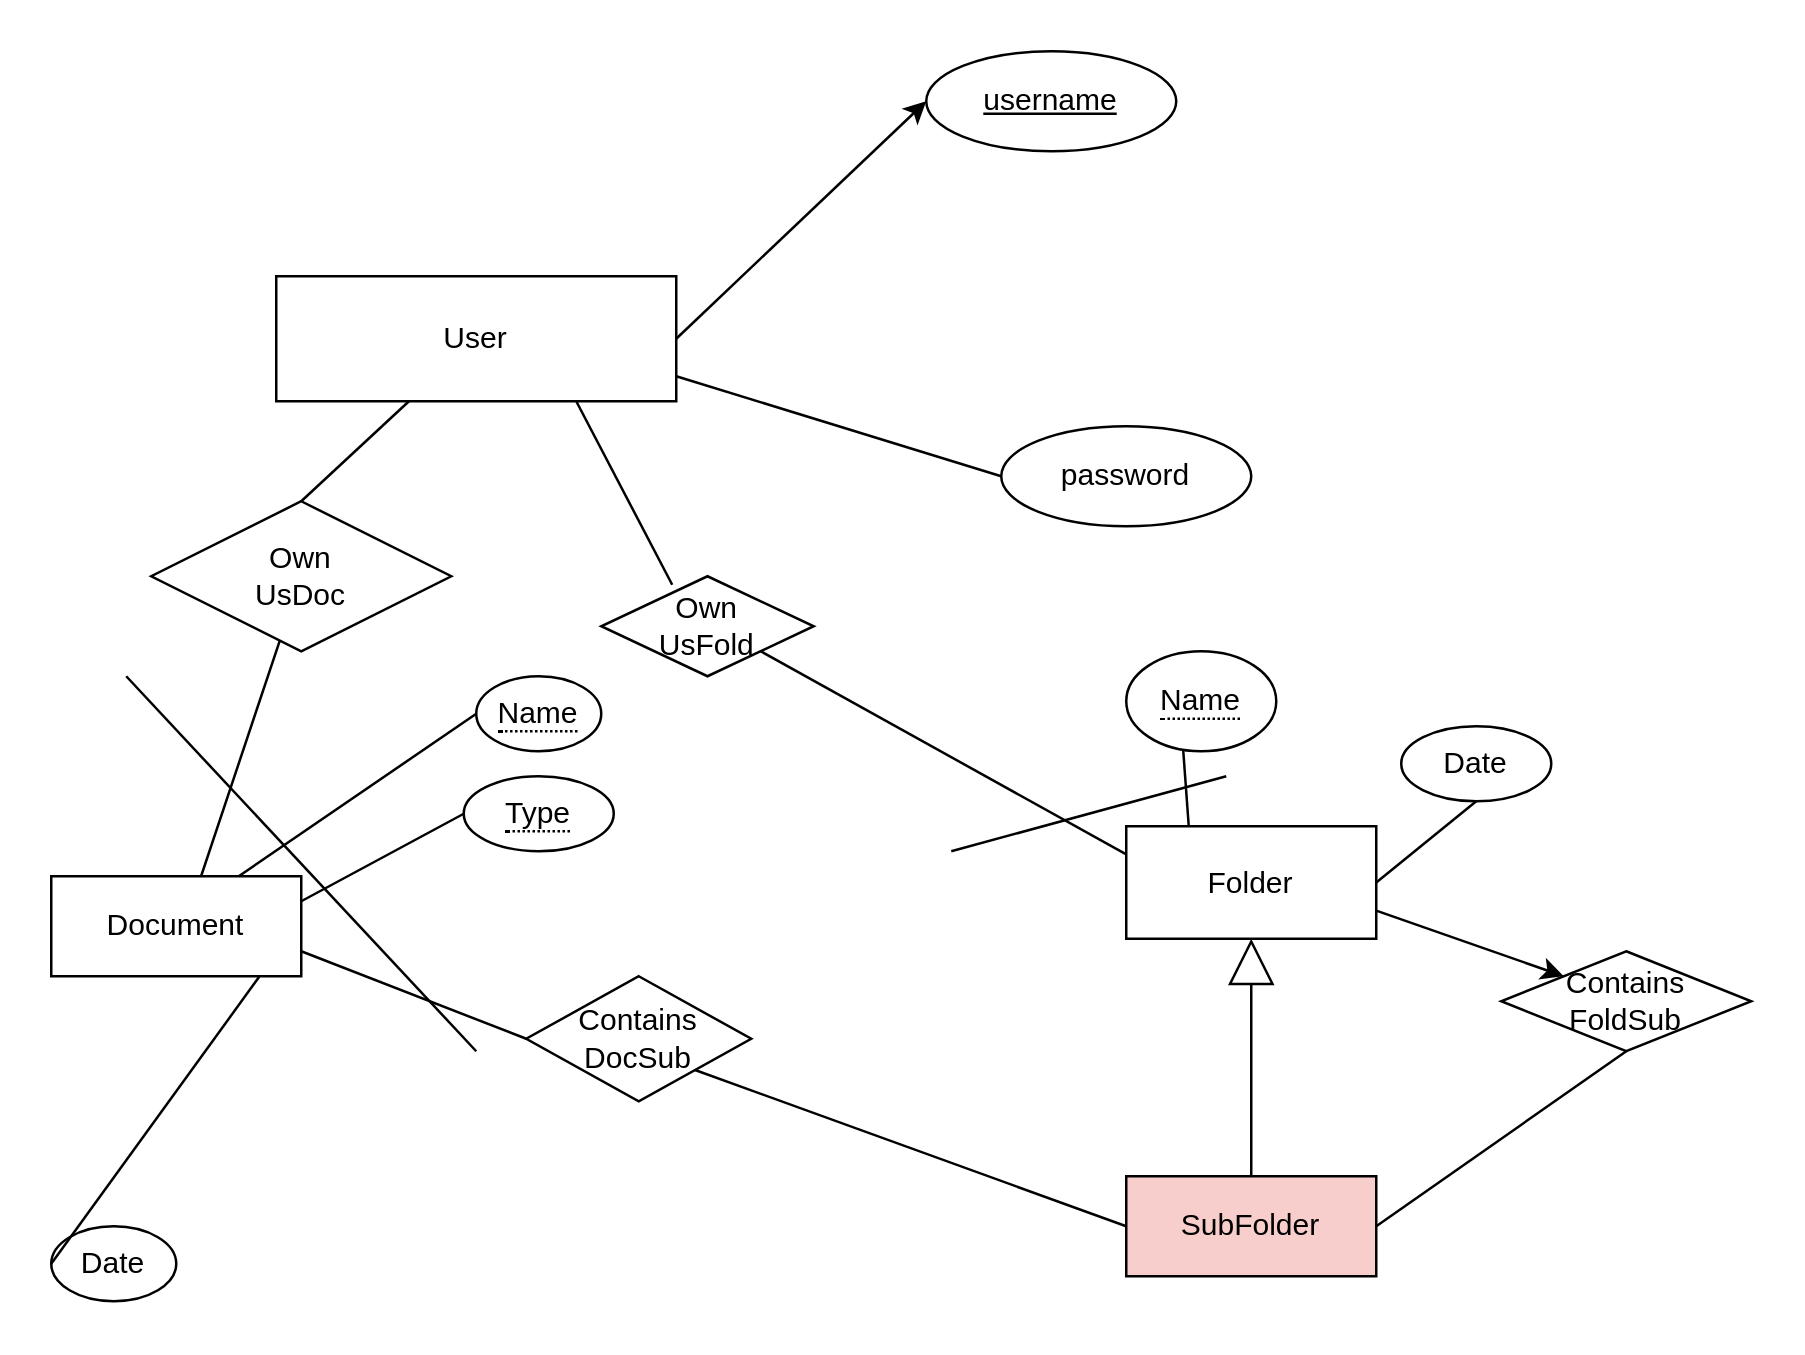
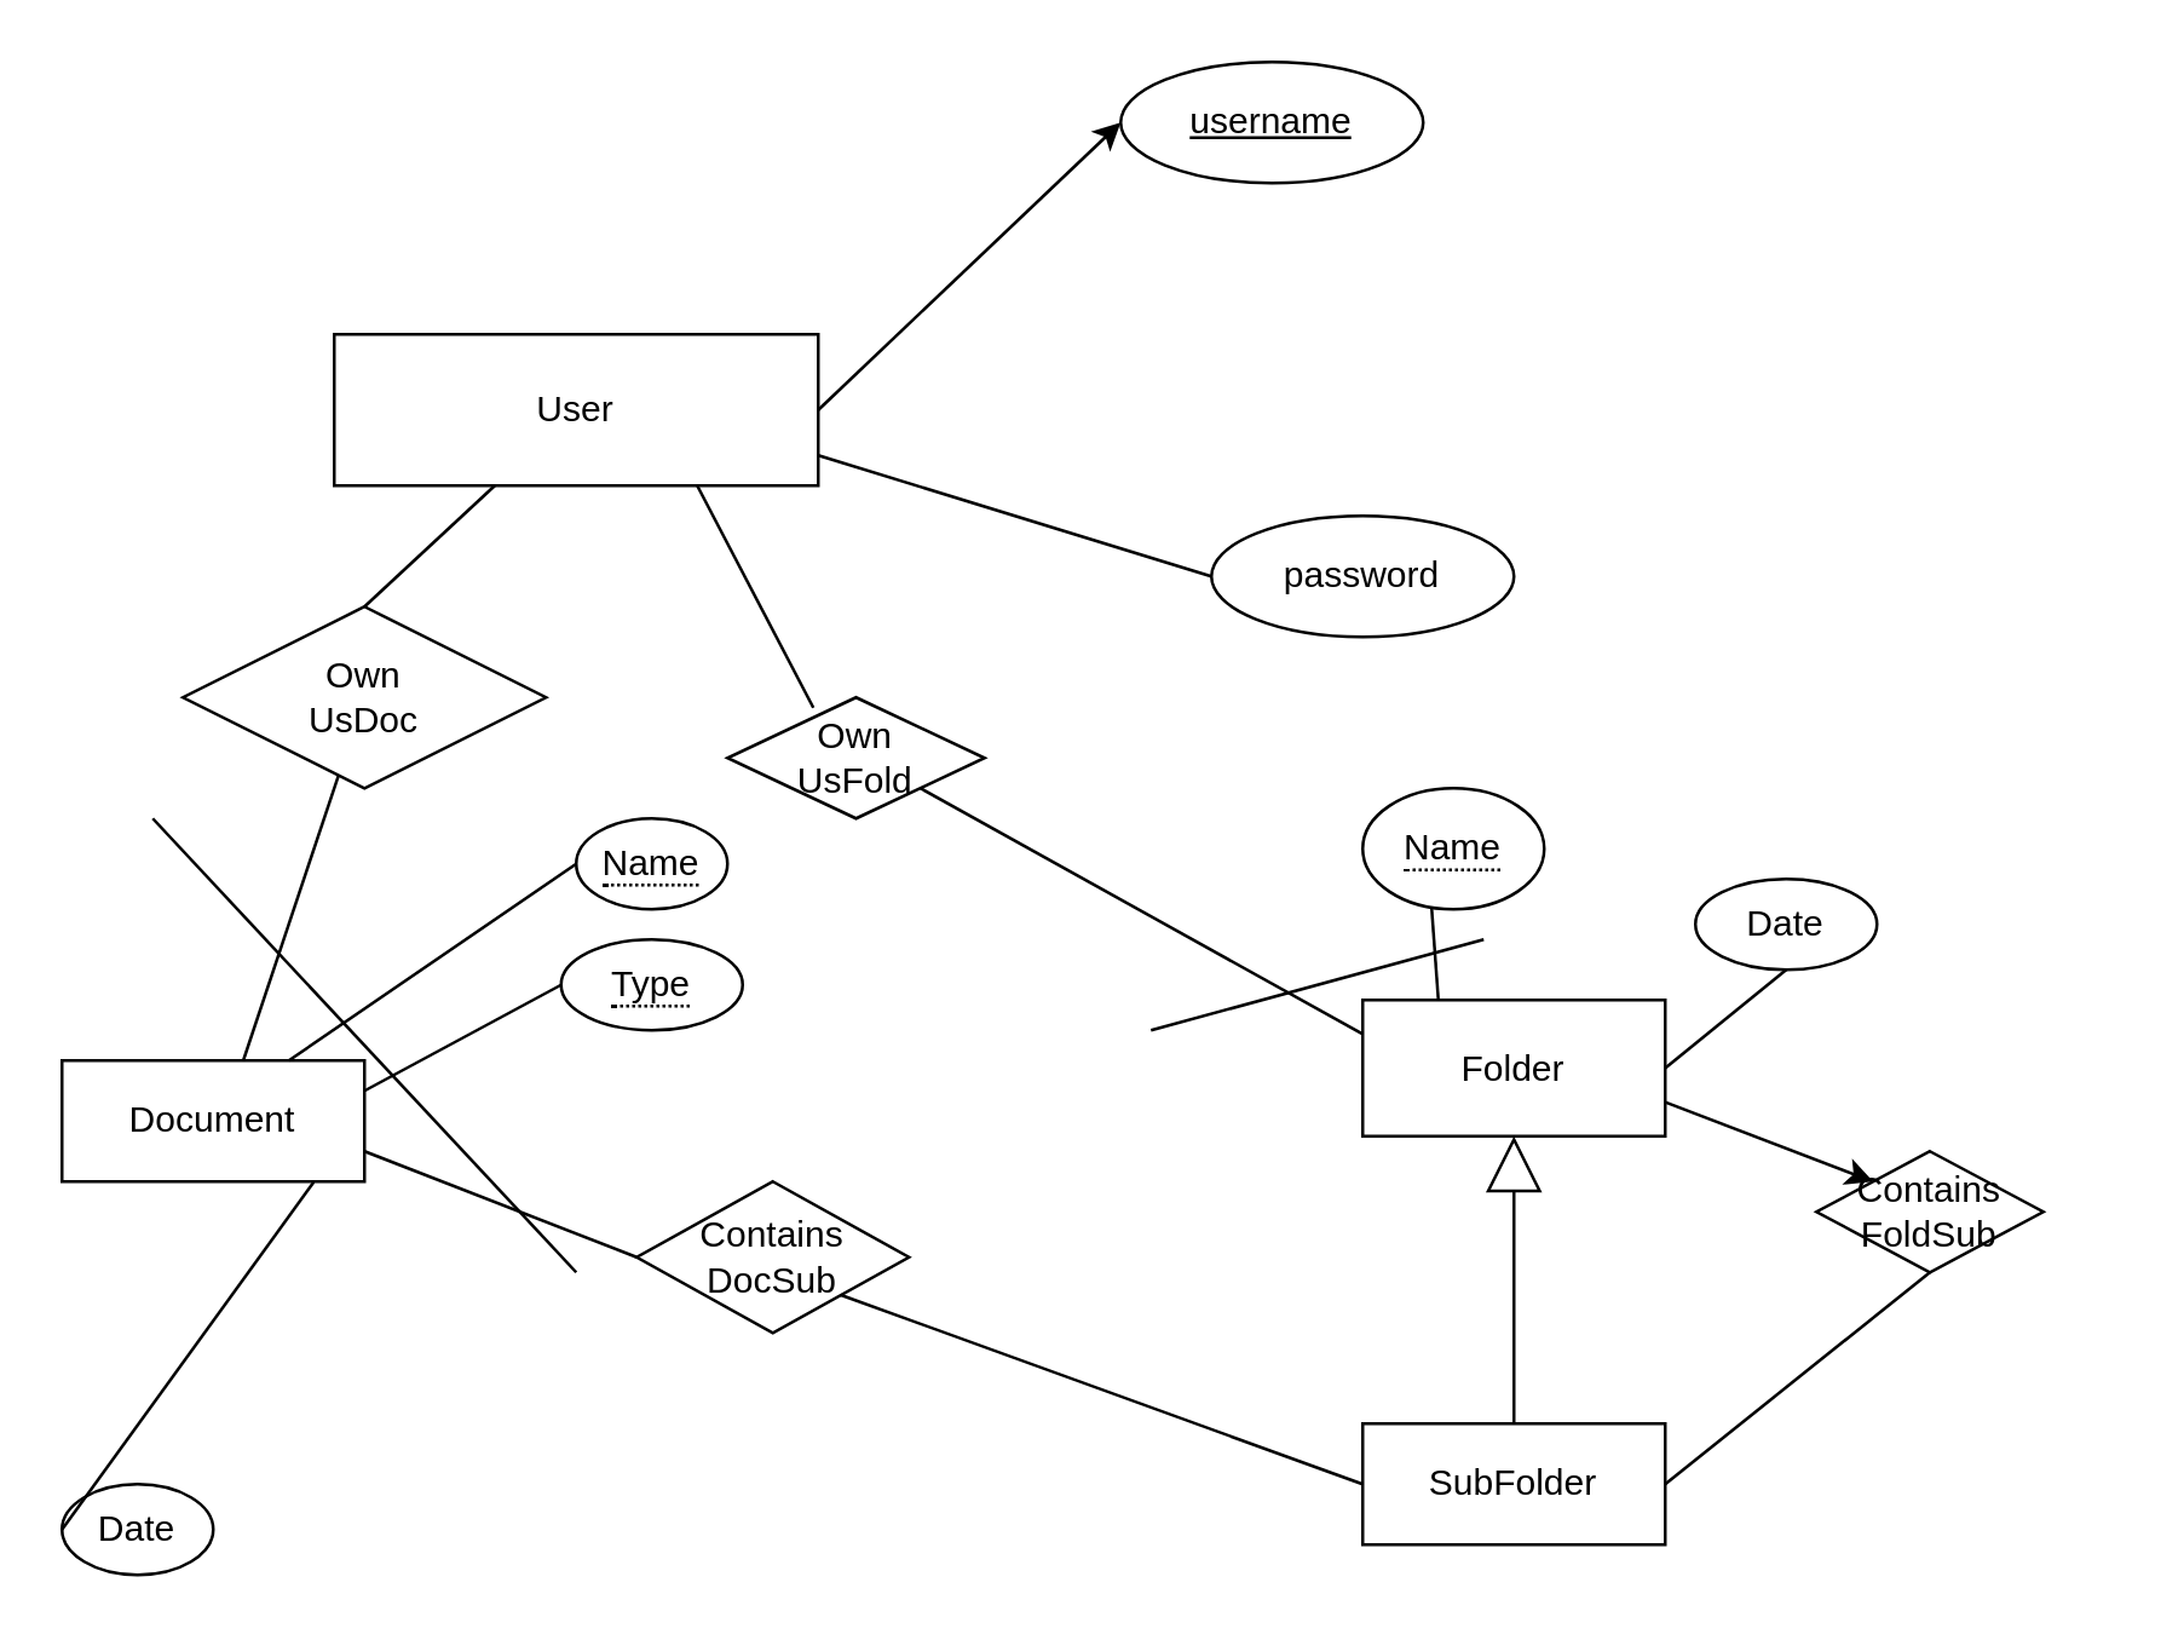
  <mxCell id="0" />
  <mxCell id="1" parent="0" />
  <mxCell id="2" value="User" style="whiteSpace=wrap;html=1;align=center;" vertex="1" parent="1"><mxGeometry x="110" y="110" width="160" height="50" as="geometry" /></mxCell>
  <mxCell id="3" value="Own&lt;br&gt;UsDoc" style="shape=rhombus;perimeter=rhombusPerimeter;whiteSpace=wrap;html=1;align=center;" vertex="1" parent="1"><mxGeometry x="60" y="200" width="120" height="60" as="geometry" /></mxCell>
  <mxCell id="4" value="" style="endArrow=classic;html=1;rounded=0;entryX=0;entryY=0.5;entryDx=0;entryDy=0;exitX=1;exitY=0.5;exitDx=0;exitDy=0;" edge="1" parent="1" source="2" target="5"><mxGeometry relative="1" as="geometry"><mxPoint x="270" y="150" as="sourcePoint" /><mxPoint x="360" y="45" as="targetPoint" /></mxGeometry></mxCell>
  <mxCell id="5" value="username" style="ellipse;whiteSpace=wrap;html=1;align=center;fontStyle=4;" vertex="1" parent="1"><mxGeometry x="370" y="20" width="100" height="40" as="geometry" /></mxCell>
  <mxCell id="6" value="password" style="ellipse;whiteSpace=wrap;html=1;align=center;" vertex="1" parent="1"><mxGeometry x="400" y="170" width="100" height="40" as="geometry" /></mxCell>
  <mxCell id="7" value="" style="endArrow=none;html=1;rounded=0;entryX=0;entryY=0.5;entryDx=0;entryDy=0;" edge="1" parent="1" target="6"><mxGeometry relative="1" as="geometry"><mxPoint x="270" y="150" as="sourcePoint" /><mxPoint x="430" y="150" as="targetPoint" /></mxGeometry></mxCell>
  <mxCell id="8" value="Document" style="whiteSpace=wrap;html=1;align=center;" vertex="1" parent="1"><mxGeometry x="20" y="350" width="100" height="40" as="geometry" /></mxCell>
  <mxCell id="9" value="" style="endArrow=none;html=1;rounded=0;exitX=0.6;exitY=-0.005;exitDx=0;exitDy=0;exitPerimeter=0;" edge="1" parent="1" source="8" target="3"><mxGeometry relative="1" as="geometry"><mxPoint x="160" y="290" as="sourcePoint" /><mxPoint x="240" y="310" as="targetPoint" /></mxGeometry></mxCell>
  <mxCell id="10" value="&lt;span style=&quot;border-bottom: 1px dotted&quot;&gt;Name&lt;/span&gt;" style="ellipse;whiteSpace=wrap;html=1;align=center;" vertex="1" parent="1"><mxGeometry x="190" y="270" width="50" height="30" as="geometry" /></mxCell>
  <mxCell id="11" value="&lt;span style=&quot;border-bottom: 1px dotted&quot;&gt;Type&lt;/span&gt;" style="ellipse;whiteSpace=wrap;html=1;align=center;" vertex="1" parent="1"><mxGeometry x="185" y="310" width="60" height="30" as="geometry" /></mxCell>
  <mxCell id="12" value="Date" style="ellipse;whiteSpace=wrap;html=1;align=center;" vertex="1" parent="1"><mxGeometry x="20" y="490" width="50" height="30" as="geometry" /></mxCell>
  <mxCell id="13" value="" style="endArrow=none;html=1;rounded=0;entryX=0;entryY=0.5;entryDx=0;entryDy=0;exitX=0.75;exitY=0;exitDx=0;exitDy=0;" edge="1" parent="1" source="8" target="10"><mxGeometry relative="1" as="geometry"><mxPoint x="260" y="330" as="sourcePoint" /><mxPoint x="420" y="330" as="targetPoint" /></mxGeometry></mxCell>
  <mxCell id="14" value="" style="endArrow=none;html=1;rounded=0;entryX=0;entryY=0.5;entryDx=0;entryDy=0;exitX=1;exitY=0.25;exitDx=0;exitDy=0;" edge="1" parent="1" source="8" target="11"><mxGeometry relative="1" as="geometry"><mxPoint x="270" y="150" as="sourcePoint" /><mxPoint x="430" y="150" as="targetPoint" /></mxGeometry></mxCell>
  <mxCell id="15" value="" style="endArrow=none;html=1;rounded=0;entryX=0;entryY=0.5;entryDx=0;entryDy=0;exitX=0.832;exitY=1.005;exitDx=0;exitDy=0;exitPerimeter=0;" edge="1" parent="1" source="8" target="12"><mxGeometry relative="1" as="geometry"><mxPoint x="270" y="150" as="sourcePoint" /><mxPoint x="430" y="150" as="targetPoint" /></mxGeometry></mxCell>
  <mxCell id="16" value="" style="endArrow=none;html=1;rounded=0;" edge="1" parent="1"><mxGeometry relative="1" as="geometry"><mxPoint x="50" y="270" as="sourcePoint" /><mxPoint x="190" y="420" as="targetPoint" /></mxGeometry></mxCell>
  <mxCell id="17" value="Folder" style="whiteSpace=wrap;html=1;align=center;" vertex="1" parent="1"><mxGeometry x="450" y="330" width="100" height="45" as="geometry" /></mxCell>
  <mxCell id="18" value="&lt;span style=&quot;border-bottom: 1px dotted&quot;&gt;Name&lt;/span&gt;" style="ellipse;whiteSpace=wrap;html=1;align=center;" vertex="1" parent="1"><mxGeometry x="450" y="260" width="60" height="40" as="geometry" /></mxCell>
  <mxCell id="19" value="" style="endArrow=none;html=1;rounded=0;exitX=0.5;exitY=0;exitDx=0;exitDy=0;" edge="1" parent="1" source="3" target="2"><mxGeometry relative="1" as="geometry"><mxPoint x="270" y="150" as="sourcePoint" /><mxPoint x="430" y="150" as="targetPoint" /></mxGeometry></mxCell>
- <mxCell id="20" value="Contains&lt;br&gt;FoldSub" style="shape=rhombus;perimeter=rhombusPerimeter;whiteSpace=wrap;html=1;align=center;" vertex="1" parent="1"><mxGeometry x="600" y="380" width="100" height="40" as="geometry" /></mxCell>
- <mxCell id="21" value="SubFolder" style="whiteSpace=wrap;html=1;align=center;fillColor=#f8cecc;" vertex="1" parent="1"><mxGeometry x="450" y="470" width="100" height="40" as="geometry" /></mxCell>
+ <mxCell id="20" value="Contains&lt;br&gt;FoldSub" style="shape=rhombus;perimeter=rhombusPerimeter;whiteSpace=wrap;html=1;align=center;" vertex="1" parent="1"><mxGeometry x="600" y="380" width="75" height="40" as="geometry" /></mxCell>
+ <mxCell id="21" value="SubFolder" style="whiteSpace=wrap;html=1;align=center;" vertex="1" parent="1"><mxGeometry x="450" y="470" width="100" height="40" as="geometry" /></mxCell>
  <mxCell id="22" value="" style="endArrow=block;endSize=16;endFill=0;html=1;rounded=0;exitX=0.5;exitY=0;exitDx=0;exitDy=0;" edge="1" parent="1" source="21" target="17"><mxGeometry x="1" y="-81" width="160" relative="1" as="geometry"><mxPoint x="500" y="460" as="sourcePoint" /><mxPoint x="580" y="400" as="targetPoint" /><mxPoint x="-1" y="-10" as="offset" /></mxGeometry></mxCell>
  <mxCell id="23" value="Contains&lt;br&gt;DocSub" style="shape=rhombus;perimeter=rhombusPerimeter;whiteSpace=wrap;html=1;align=center;" vertex="1" parent="1"><mxGeometry x="210" y="390" width="90" height="50" as="geometry" /></mxCell>
  <mxCell id="24" value="" style="endArrow=none;html=1;rounded=0;entryX=0;entryY=0.5;entryDx=0;entryDy=0;exitX=1;exitY=1;exitDx=0;exitDy=0;" edge="1" parent="1" source="23" target="21"><mxGeometry relative="1" as="geometry"><mxPoint x="270" y="420" as="sourcePoint" /><mxPoint x="430" y="420" as="targetPoint" /></mxGeometry></mxCell>
  <mxCell id="25" value="" style="endArrow=none;html=1;rounded=0;exitX=1;exitY=0.75;exitDx=0;exitDy=0;entryX=0;entryY=0.5;entryDx=0;entryDy=0;" edge="1" parent="1" source="8" target="23"><mxGeometry relative="1" as="geometry"><mxPoint x="270" y="420" as="sourcePoint" /><mxPoint x="340" y="480" as="targetPoint" /></mxGeometry></mxCell>
  <mxCell id="26" value="" style="endArrow=none;html=1;rounded=0;entryX=0.5;entryY=1;entryDx=0;entryDy=0;exitX=1;exitY=0.5;exitDx=0;exitDy=0;" edge="1" parent="1" source="21" target="20"><mxGeometry relative="1" as="geometry"><mxPoint x="650" y="500" as="sourcePoint" /><mxPoint x="680" y="440" as="targetPoint" /></mxGeometry></mxCell>
  <mxCell id="27" value="Date" style="ellipse;whiteSpace=wrap;html=1;align=center;" vertex="1" parent="1"><mxGeometry x="560" y="290" width="60" height="30" as="geometry" /></mxCell>
  <mxCell id="28" value="" style="endArrow=none;html=1;rounded=0;entryX=0;entryY=0.25;entryDx=0;entryDy=0;exitX=1;exitY=1;exitDx=0;exitDy=0;" edge="1" parent="1" source="33" target="17"><mxGeometry relative="1" as="geometry"><mxPoint x="310" y="260" as="sourcePoint" /><mxPoint x="430" y="420" as="targetPoint" /></mxGeometry></mxCell>
  <mxCell id="29" value="" style="endArrow=none;html=1;rounded=0;entryX=0.38;entryY=0.995;entryDx=0;entryDy=0;entryPerimeter=0;exitX=0.25;exitY=0;exitDx=0;exitDy=0;" edge="1" parent="1" source="17" target="18"><mxGeometry relative="1" as="geometry"><mxPoint x="270" y="420" as="sourcePoint" /><mxPoint x="430" y="420" as="targetPoint" /></mxGeometry></mxCell>
  <mxCell id="30" value="" style="endArrow=none;html=1;rounded=0;" edge="1" parent="1"><mxGeometry relative="1" as="geometry"><mxPoint x="380" y="340" as="sourcePoint" /><mxPoint x="490" y="310" as="targetPoint" /></mxGeometry></mxCell>
  <mxCell id="31" value="" style="endArrow=none;html=1;rounded=0;entryX=0.5;entryY=1;entryDx=0;entryDy=0;exitX=1;exitY=0.5;exitDx=0;exitDy=0;" edge="1" parent="1" source="17" target="27"><mxGeometry relative="1" as="geometry"><mxPoint x="270" y="420" as="sourcePoint" /><mxPoint x="430" y="420" as="targetPoint" /></mxGeometry></mxCell>
  <mxCell id="32" value="" style="endArrow=classic;html=1;rounded=0;entryX=0;entryY=0;entryDx=0;entryDy=0;exitX=1;exitY=0.75;exitDx=0;exitDy=0;" edge="1" parent="1" source="17" target="20"><mxGeometry relative="1" as="geometry"><mxPoint x="610" y="189.5" as="sourcePoint" /><mxPoint x="770" y="189.5" as="targetPoint" /></mxGeometry></mxCell>
  <mxCell id="33" value="Own&lt;br&gt;UsFold" style="shape=rhombus;perimeter=rhombusPerimeter;whiteSpace=wrap;html=1;align=center;" vertex="1" parent="1"><mxGeometry x="240" y="230" width="85" height="40" as="geometry" /></mxCell>
  <mxCell id="34" value="" style="endArrow=none;html=1;rounded=0;entryX=0.75;entryY=1;entryDx=0;entryDy=0;exitX=0.334;exitY=0.085;exitDx=0;exitDy=0;exitPerimeter=0;" edge="1" parent="1" source="33" target="2"><mxGeometry relative="1" as="geometry"><mxPoint x="260" y="230" as="sourcePoint" /><mxPoint x="430" y="260" as="targetPoint" /></mxGeometry></mxCell>
